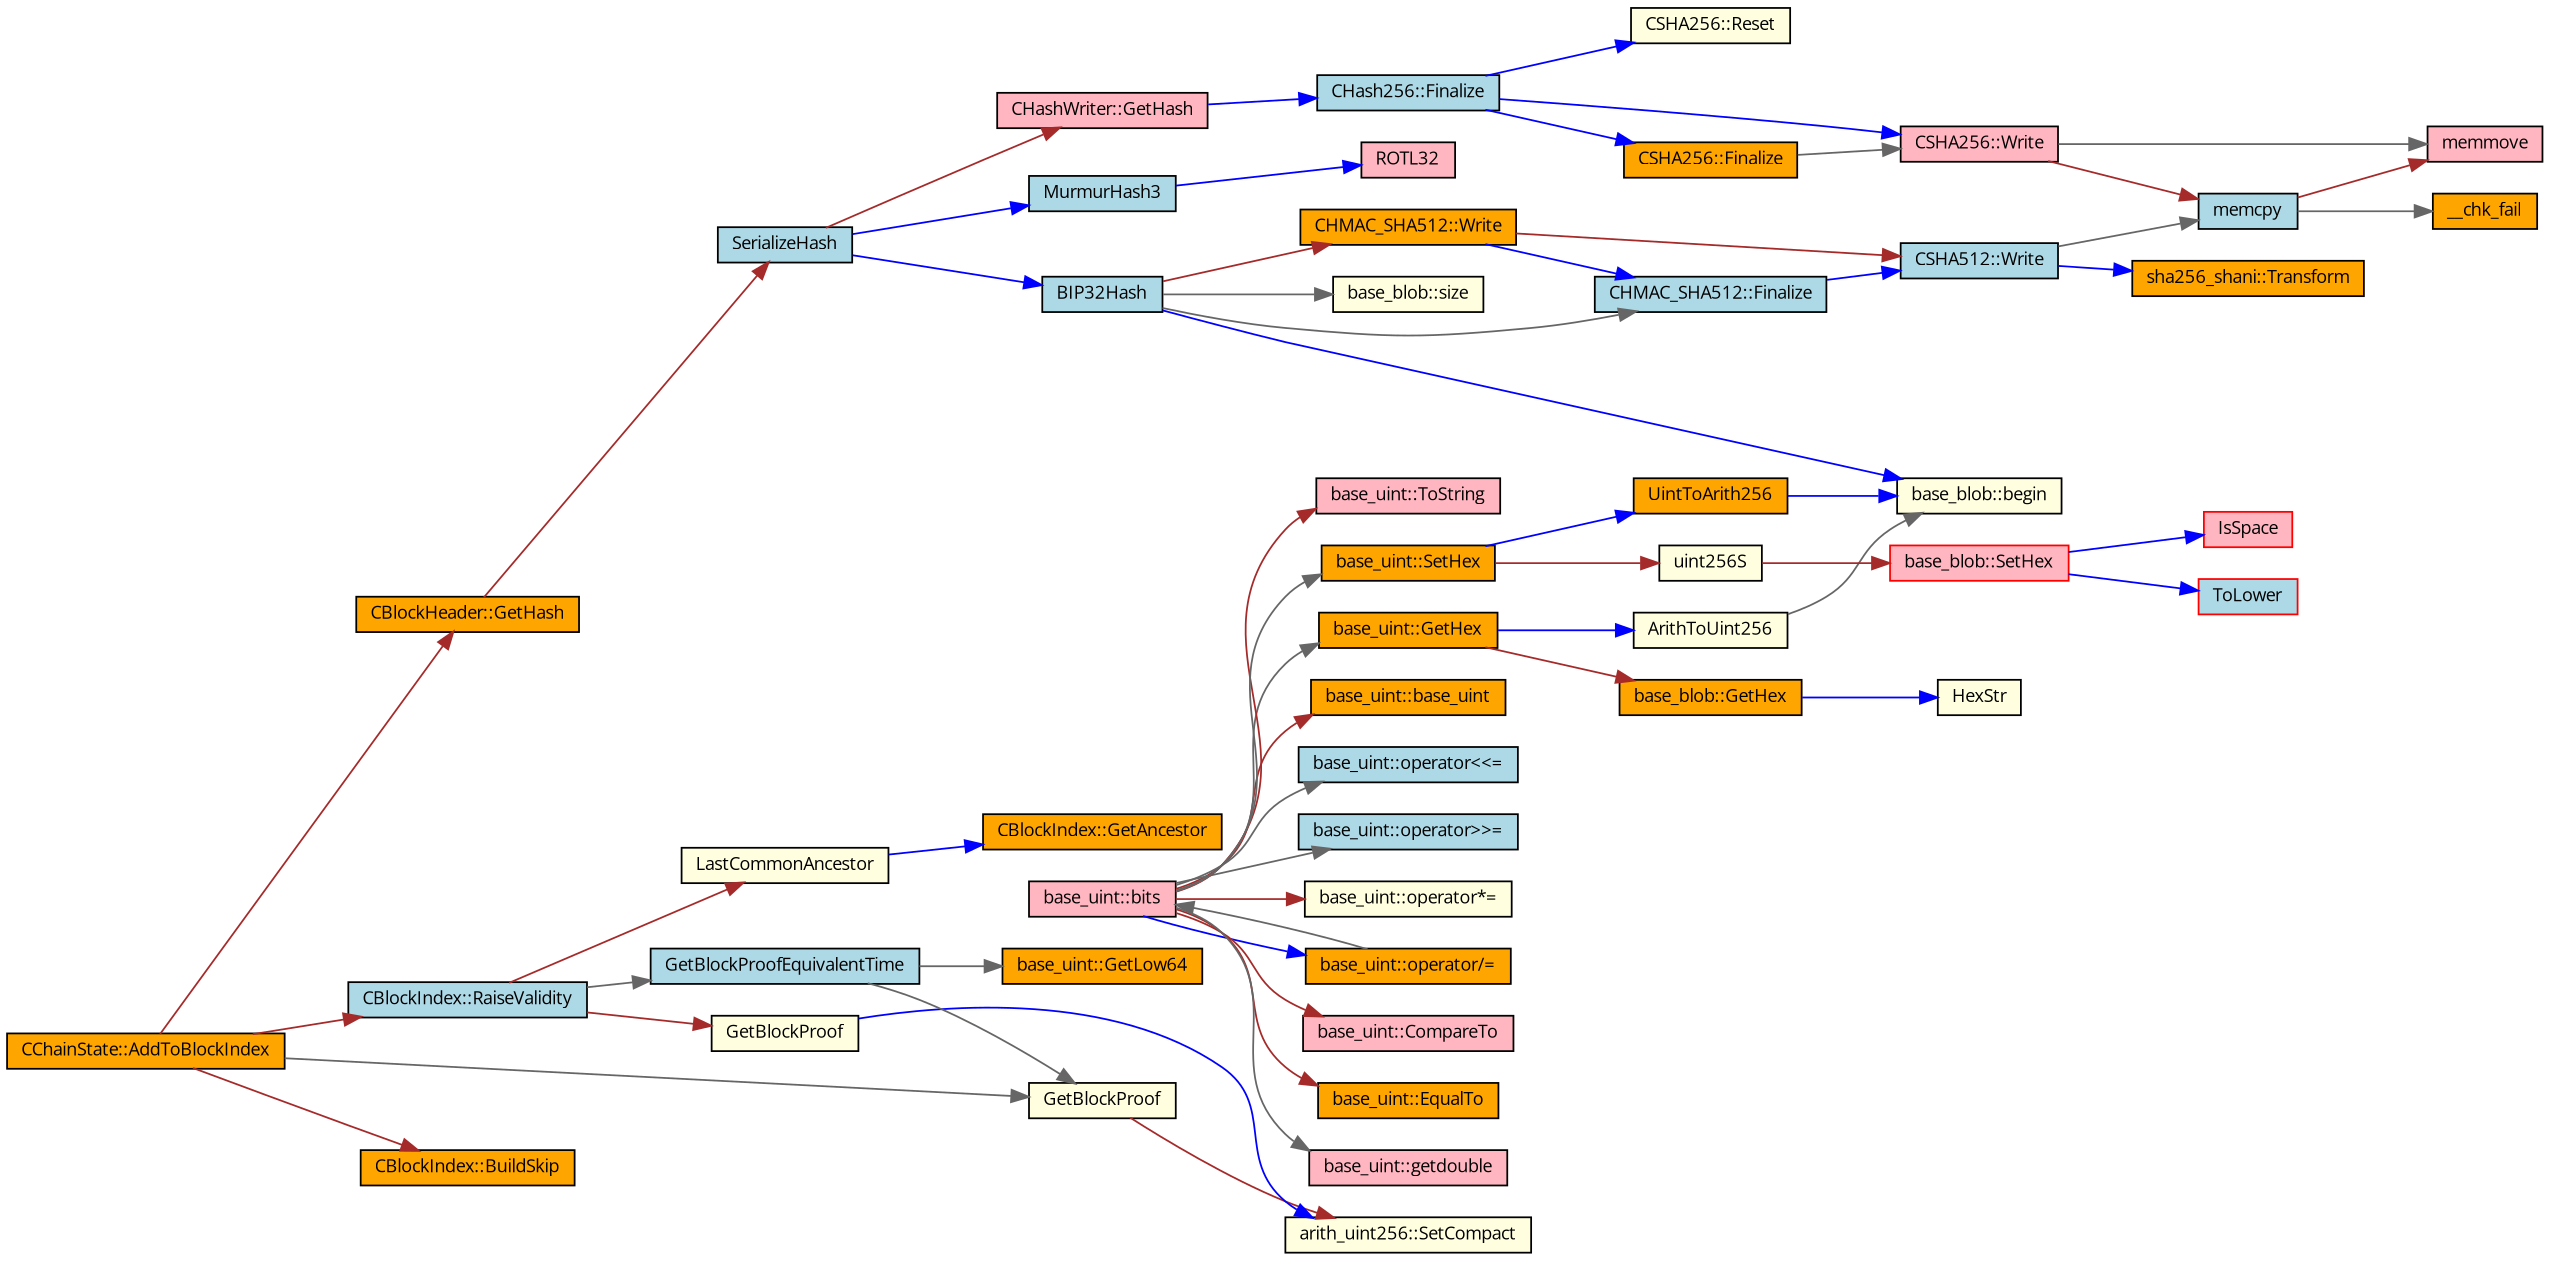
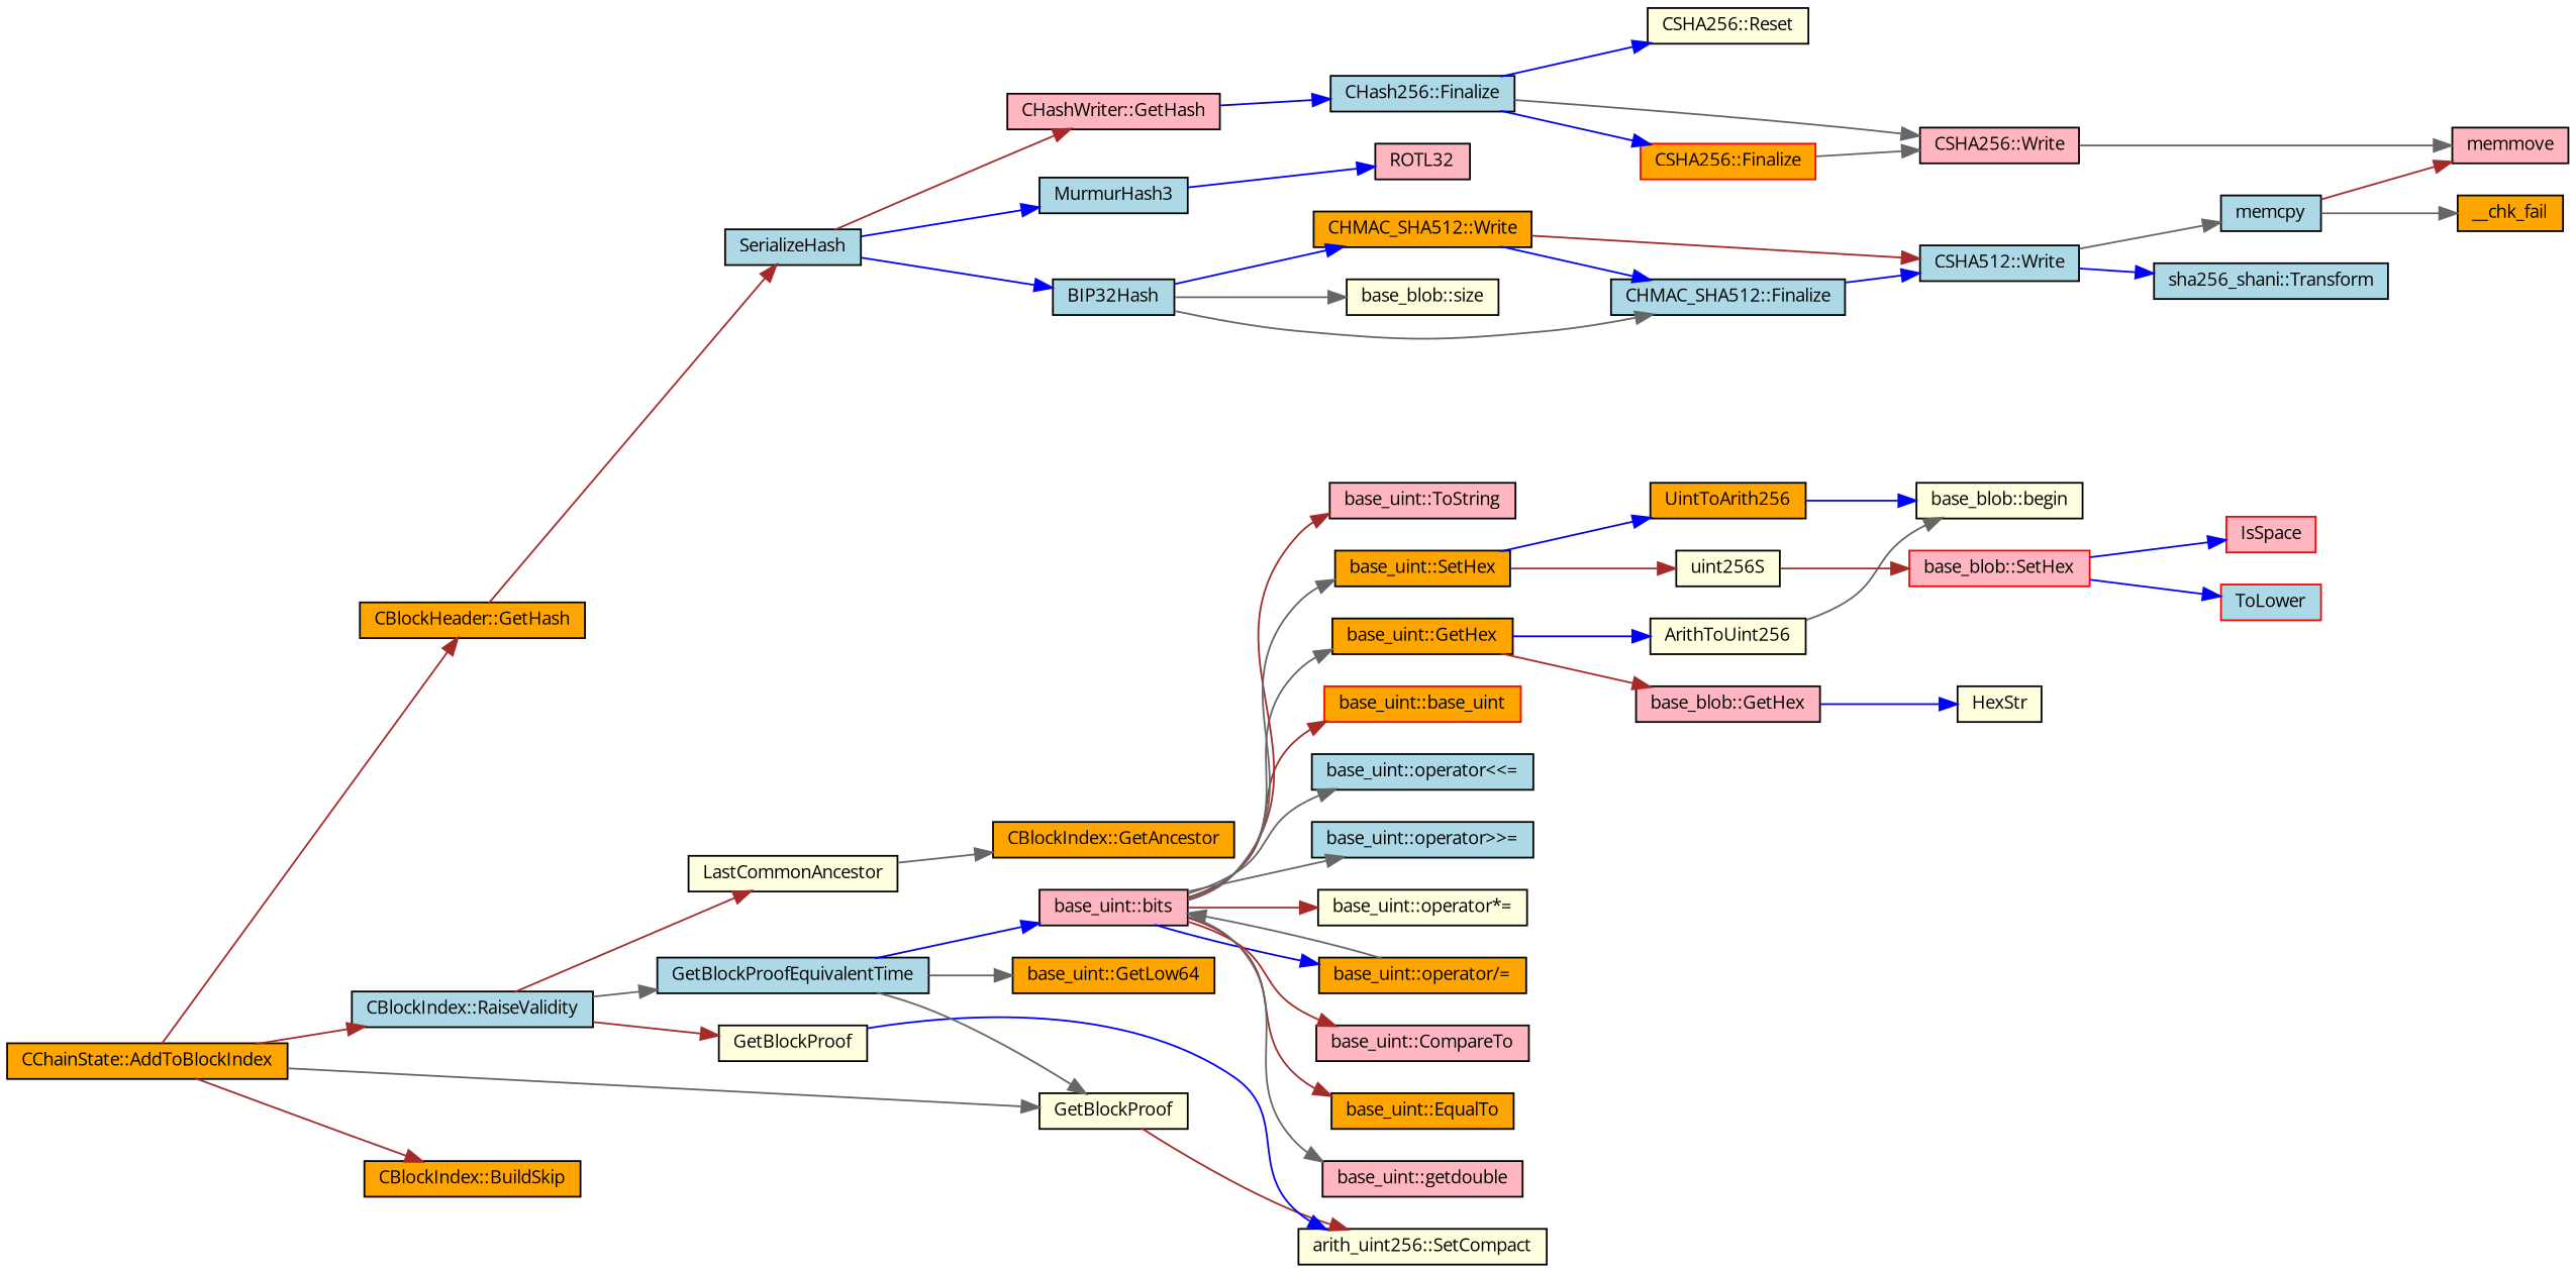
  digraph {
    fontname="Open Sans"
    rankdir=LR
    node [color=black fillcolor=orange fontname="Open Sans" fontsize=10 shape=record style=filled]
    edge [color=blue fontname="Open Sans" fontsize=10 labelfontname=Helvetica labelfontsize=10 style=solid]
    n1 [fontcolor=black height=0.2 label="CChainState::AddToBlockIndex" width=0.4]
    n2 [height=0.2 label="CBlockHeader::GetHash" width=0.4]
    n3 [height=0.2 label="CBlockIndex::BuildSkip" width=0.4]
    n4 [fillcolor=lightyellow height=0.2 label=GetBlockProof width=0.4]
    n5 [fillcolor=lightblue height=0.2 label="CBlockIndex::RaiseValidity" width=0.4]
    n6 [fillcolor=lightblue height=0.2 label=SerializeHash width=0.4]
    n7 [fillcolor=lightyellow height=0.2 label="arith_uint256::SetCompact" width=0.4]
    n8 [fillcolor=lightyellow height=0.2 label=GetBlockProof width=0.4]
    n9 [fillcolor=lightblue height=0.2 label=GetBlockProofEquivalentTime width=0.4]
    n10 [fillcolor=lightyellow height=0.2 label=LastCommonAncestor width=0.4]
    n11 [fillcolor=lightpink height=0.2 label="CHashWriter::GetHash" width=0.4]
    n12 [fillcolor=lightblue height=0.2 label=MurmurHash3 width=0.4]
    n13 [fillcolor=lightblue height=0.2 label=BIP32Hash width=0.4]
    n14 [fillcolor=lightblue height=0.2 label="CHash256::Finalize" width=0.4]
    n15 [fillcolor=lightpink height=0.2 label=ROTL32 width=0.4]
    n16 [fillcolor=lightyellow height=0.2 label="base_blob::begin" width=0.4]
    n17 [fillcolor=lightyellow height=0.2 label="base_blob::size" width=0.4]
    n18 [height=0.2 label="CHMAC_SHA512::Write" width=0.4]
    n19 [fillcolor=lightblue height=0.2 label="CHMAC_SHA512::Finalize" width=0.4]
-   n20 [height=0.2 label="CSHA256::Finalize" width=0.4]
+   n20 [color=red height=0.2 label="CSHA256::Finalize" width=0.4]
    n21 [fillcolor=lightpink height=0.2 label="CSHA256::Write" width=0.4]
    n22 [fillcolor=lightyellow height=0.2 label="CSHA256::Reset" width=0.4]
    n23 [fillcolor=lightblue height=0.2 label=memcpy width=0.4]
    n24 [fillcolor=lightpink height=0.2 label=memmove width=0.4]
    n25 [height=0.2 label=__chk_fail width=0.4]
-   n26 [height=0.2 label="sha256_shani::Transform" width=0.4]
+   n26 [fillcolor=lightblue height=0.2 label="sha256_shani::Transform" width=0.4]
    n27 [fillcolor=lightblue height=0.2 label="CSHA512::Write" width=0.4]
    n28 [fillcolor=lightpink height=0.2 label="base_uint::bits" width=0.4]
    n29 [height=0.2 label="base_uint::GetLow64" width=0.4]
    n30 [height=0.2 label="CBlockIndex::GetAncestor" width=0.4]
-   n31 [height=0.2 label="base_uint::base_uint" width=0.4]
+   n31 [color=red height=0.2 label="base_uint::base_uint" width=0.4]
    n32 [fillcolor=lightblue height=0.2 label="base_uint::operator\<\<=" width=0.4]
    n33 [fillcolor=lightblue height=0.2 label="base_uint::operator\>\>=" width=0.4]
    n34 [fillcolor=lightyellow height=0.2 label="base_uint::operator*=" width=0.4]
    n35 [height=0.2 label="base_uint::operator/=" width=0.4]
    n36 [fillcolor=lightpink height=0.2 label="base_uint::CompareTo" width=0.4]
    n37 [height=0.2 label="base_uint::EqualTo" width=0.4]
    n38 [fillcolor=lightpink height=0.2 label="base_uint::getdouble" width=0.4]
    n39 [height=0.2 label="base_uint::GetHex" width=0.4]
    n40 [fillcolor=lightpink height=0.2 label="base_uint::ToString" width=0.4]
    n41 [height=0.2 label="base_uint::SetHex" width=0.4]
    n42 [fillcolor=lightyellow height=0.2 label=ArithToUint256 width=0.4]
-   n43 [height=0.2 label="base_blob::GetHex" width=0.4]
+   n43 [fillcolor=lightpink height=0.2 label="base_blob::GetHex" width=0.4]
    n44 [height=0.2 label=UintToArith256 width=0.4]
    n45 [fillcolor=lightyellow height=0.2 label=uint256S width=0.4]
    n46 [fillcolor=lightyellow height=0.2 label=HexStr width=0.4]
    n47 [color=red fillcolor=lightpink height=0.2 label="base_blob::SetHex" width=0.4]
    n48 [color=red fillcolor=lightpink height=0.2 label=IsSpace width=0.4]
    n49 [color=red fillcolor=lightblue height=0.2 label=ToLower width=0.4]
    n1 -> n2 [color=brown]
    n1 -> n3 [color=brown]
    n1 -> n4 [color=gray40]
    n1 -> n5 [color=brown]
    n2 -> n6 [color=brown]
    n4 -> n7 [color=brown]
    n5 -> n8 [color=brown]
    n5 -> n9 [color=gray40]
    n5 -> n10 [color=brown]
    n6 -> n11 [color=brown]
    n6 -> n12
    n6 -> n13
    n8 -> n7
    n9 -> n4 [color=gray40]
+   n9 -> n28
    n9 -> n29 [color=gray40]
-   n10 -> n30
+   n10 -> n30 [color=gray40]
    n11 -> n14
    n12 -> n15
-   n13 -> n16
    n13 -> n17 [color=gray40]
-   n13 -> n18 [color=brown]
+   n13 -> n18
    n13 -> n19 [color=gray40]
    n14 -> n20
-   n14 -> n21
+   n14 -> n21 [color=gray40]
    n14 -> n22
    n18 -> n19
    n18 -> n27 [color=brown]
    n19 -> n27
    n20 -> n21 [color=gray40]
-   n21 -> n23 [color=brown]
    n21 -> n24 [color=gray40]
    n23 -> n24 [color=brown]
    n23 -> n25 [color=gray40]
    n27 -> n23 [color=gray40]
    n27 -> n26
    n28 -> n31 [color=brown]
    n28 -> n32 [color=gray40]
    n28 -> n33 [color=gray40]
    n28 -> n34 [color=brown]
    n28 -> n35
    n28 -> n36 [color=brown]
    n28 -> n37 [color=brown]
    n28 -> n38 [color=gray40]
    n28 -> n39 [color=gray40]
    n28 -> n40 [color=brown]
    n28 -> n41 [color=gray40]
    n35 -> n28 [color=gray40]
    n39 -> n42
    n39 -> n43 [color=brown]
    n41 -> n44
    n41 -> n45 [color=brown]
    n42 -> n16 [color=gray40]
    n43 -> n46
    n44 -> n16
    n45 -> n47 [color=brown]
    n47 -> n48
    n47 -> n49
  }
